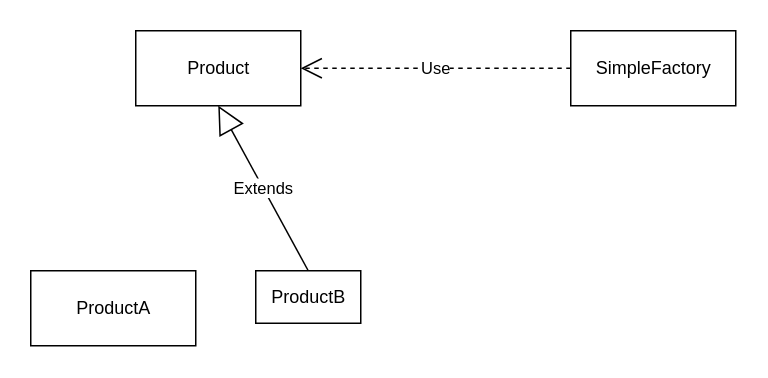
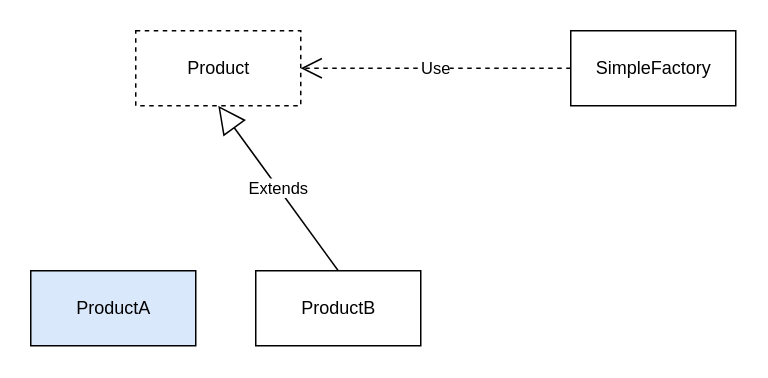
  <mxCell id="0" />
  <mxCell id="1" parent="0" />
  <mxCell id="2" value="SimpleFactory" style="html=1;" parent="1" vertex="1"><mxGeometry x="380" y="20" width="110" height="50" as="geometry" /></mxCell>
- <mxCell id="3" value="Product" style="html=1;" parent="1" vertex="1"><mxGeometry x="90" y="20" width="110" height="50" as="geometry" /></mxCell>
- <mxCell id="4" value="ProductA" style="html=1;" parent="1" vertex="1"><mxGeometry x="20" y="180" width="110" height="50" as="geometry" /></mxCell>
- <mxCell id="5" value="ProductB" style="html=1;" parent="1" vertex="1"><mxGeometry x="170" y="180" width="70" height="35" as="geometry" /></mxCell>
+ <mxCell id="3" value="Product" style="html=1;dashed=1;" parent="1" vertex="1"><mxGeometry x="90" y="20" width="110" height="50" as="geometry" /></mxCell>
+ <mxCell id="4" value="ProductA" style="html=1;fillColor=#dae8fc;" parent="1" vertex="1"><mxGeometry x="20" y="180" width="110" height="50" as="geometry" /></mxCell>
+ <mxCell id="5" value="ProductB" style="html=1;" parent="1" vertex="1"><mxGeometry x="170" y="180" width="110" height="50" as="geometry" /></mxCell>
  <mxCell id="6" value="Extends" style="endArrow=block;endSize=16;endFill=0;html=1;entryX=0.5;entryY=1;entryDx=0;entryDy=0;exitX=0.5;exitY=0;exitDx=0;exitDy=0;" parent="1" source="5" target="3" edge="1"><mxGeometry width="160" relative="1" as="geometry"><mxPoint x="200" y="210" as="sourcePoint" /><mxPoint x="360" y="210" as="targetPoint" /></mxGeometry></mxCell>
  <mxCell id="7" value="Use" style="endArrow=open;endSize=12;dashed=1;html=1;exitX=0;exitY=0.5;exitDx=0;exitDy=0;entryX=1;entryY=0.5;entryDx=0;entryDy=0;" parent="1" source="2" target="3" edge="1"><mxGeometry width="160" relative="1" as="geometry"><mxPoint x="200" y="210" as="sourcePoint" /><mxPoint x="360" y="210" as="targetPoint" /></mxGeometry></mxCell>
